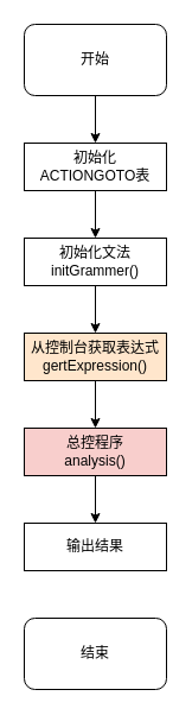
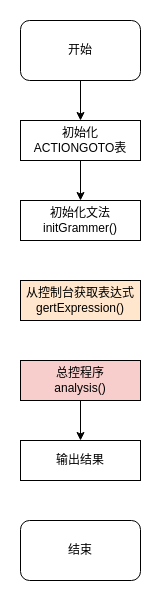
  <mxCell id="0" />
  <mxCell id="1" parent="0" />
  <mxCell id="2" style="edgeStyle=orthogonalEdgeStyle;rounded=0;orthogonalLoop=1;jettySize=auto;html=1;exitX=0.5;exitY=1;exitDx=0;exitDy=0;entryX=0.5;entryY=0;entryDx=0;entryDy=0;" edge="1" parent="1" source="3" target="5"><mxGeometry relative="1" as="geometry" /></mxCell>
  <mxCell id="3" value="开始" style="rounded=1;whiteSpace=wrap;html=1;" vertex="1" parent="1"><mxGeometry x="20" y="20" width="120" height="60" as="geometry" /></mxCell>
  <mxCell id="4" style="edgeStyle=orthogonalEdgeStyle;rounded=0;orthogonalLoop=1;jettySize=auto;html=1;exitX=0.5;exitY=1;exitDx=0;exitDy=0;entryX=0.5;entryY=0;entryDx=0;entryDy=0;" edge="1" parent="1" source="5" target="7"><mxGeometry relative="1" as="geometry" /></mxCell>
  <mxCell id="5" value="初始化&lt;br&gt;ACTIONGOTO表" style="rounded=0;whiteSpace=wrap;html=1;" vertex="1" parent="1"><mxGeometry x="20" y="120" width="120" height="40" as="geometry" /></mxCell>
- <mxCell id="6" style="edgeStyle=orthogonalEdgeStyle;rounded=0;orthogonalLoop=1;jettySize=auto;html=1;exitX=0.5;exitY=1;exitDx=0;exitDy=0;entryX=0.5;entryY=0;entryDx=0;entryDy=0;" edge="1" parent="1" source="7" target="9"><mxGeometry relative="1" as="geometry" /></mxCell>
  <mxCell id="7" value="初始化文法&lt;br&gt;initGrammer()" style="rounded=0;whiteSpace=wrap;html=1;" vertex="1" parent="1"><mxGeometry x="20" y="200" width="120" height="40" as="geometry" /></mxCell>
- <mxCell id="8" style="edgeStyle=orthogonalEdgeStyle;rounded=0;orthogonalLoop=1;jettySize=auto;html=1;exitX=0.5;exitY=1;exitDx=0;exitDy=0;entryX=0.5;entryY=0;entryDx=0;entryDy=0;" edge="1" parent="1" source="9" target="11"><mxGeometry relative="1" as="geometry" /></mxCell>
  <mxCell id="9" value="从控制台获取表达式&lt;br&gt;gertExpression()" style="rounded=0;whiteSpace=wrap;html=1;fillColor=#ffe6cc;" vertex="1" parent="1"><mxGeometry x="20" y="280" width="120" height="40" as="geometry" /></mxCell>
  <mxCell id="10" style="edgeStyle=orthogonalEdgeStyle;rounded=0;orthogonalLoop=1;jettySize=auto;html=1;exitX=0.5;exitY=1;exitDx=0;exitDy=0;entryX=0.5;entryY=0;entryDx=0;entryDy=0;" edge="1" parent="1" source="11" target="12"><mxGeometry relative="1" as="geometry" /></mxCell>
  <mxCell id="11" value="总控程序&lt;br&gt;analysis()" style="rounded=0;whiteSpace=wrap;html=1;fillColor=#f8cecc;" vertex="1" parent="1"><mxGeometry x="20" y="360" width="120" height="40" as="geometry" /></mxCell>
  <mxCell id="12" value="输出结果" style="rounded=0;whiteSpace=wrap;html=1;" vertex="1" parent="1"><mxGeometry x="20" y="440" width="120" height="40" as="geometry" /></mxCell>
  <mxCell id="13" value="结束" style="rounded=1;whiteSpace=wrap;html=1;" vertex="1" parent="1"><mxGeometry x="20" y="520" width="120" height="60" as="geometry" /></mxCell>
